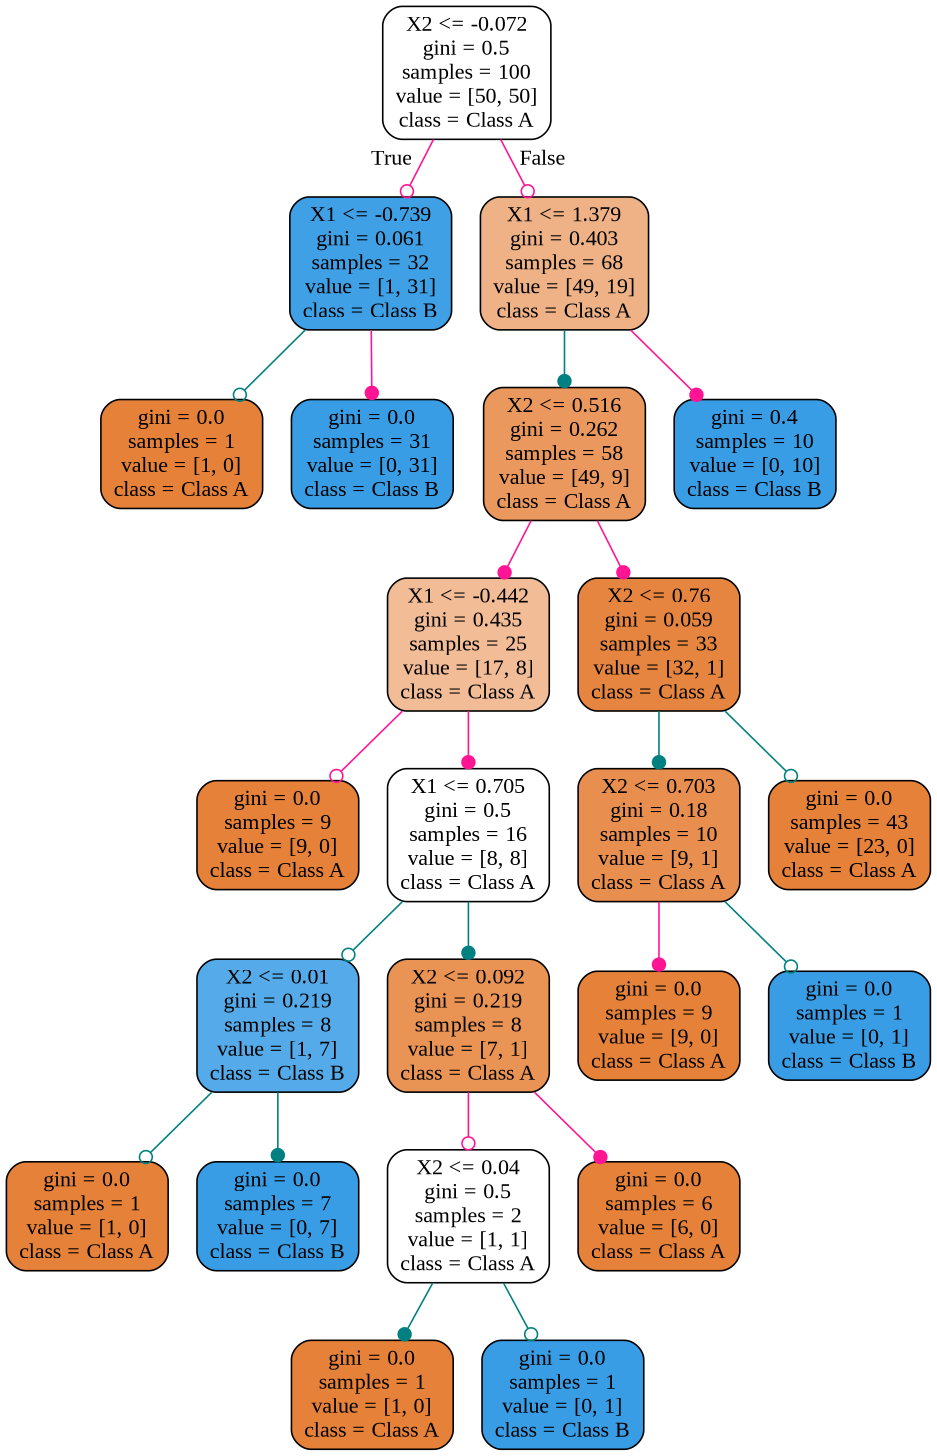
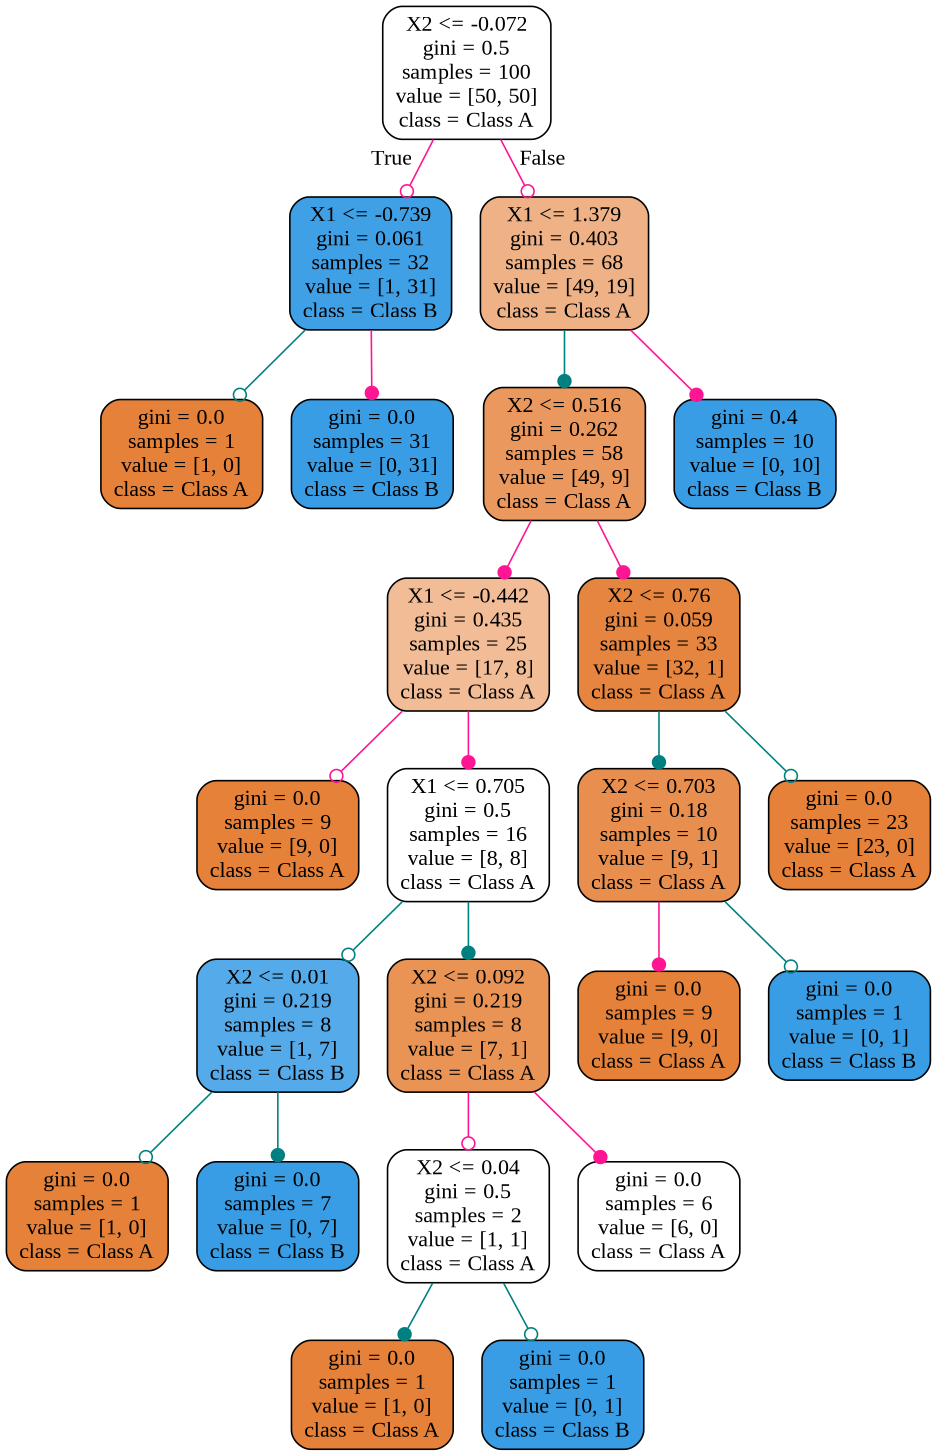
  digraph {
    fontname="Liberation Serif"
    node [color=black fillcolor="#e58139" fontname="Liberation Serif" shape=box style="filled, rounded"]
    edge [arrowhead=dot color=deeppink fontname="Liberation Serif"]
    n1 [fillcolor="#ffffff" label="X2 <= -0.072\ngini = 0.5\nsamples = 100\nvalue = [50, 50]\nclass = Class A"]
    n2 [fillcolor="#3fa0e6" label="X1 <= -0.739\ngini = 0.061\nsamples = 32\nvalue = [1, 31]\nclass = Class B"]
    n3 [fillcolor="#efb286" label="X1 <= 1.379\ngini = 0.403\nsamples = 68\nvalue = [49, 19]\nclass = Class A"]
    n4 [label="gini = 0.0\nsamples = 1\nvalue = [1, 0]\nclass = Class A"]
    n5 [fillcolor="#399de5" label="gini = 0.0\nsamples = 31\nvalue = [0, 31]\nclass = Class B"]
    n6 [fillcolor="#ea985d" label="X2 <= 0.516\ngini = 0.262\nsamples = 58\nvalue = [49, 9]\nclass = Class A"]
    n7 [fillcolor="#399de5" label="gini = 0.4\nsamples = 10\nvalue = [0, 10]\nclass = Class B"]
    n8 [fillcolor="#f1bc96" label="X1 <= -0.442\ngini = 0.435\nsamples = 25\nvalue = [17, 8]\nclass = Class A"]
    n9 [fillcolor="#e6853f" label="X2 <= 0.76\ngini = 0.059\nsamples = 33\nvalue = [32, 1]\nclass = Class A"]
    n10 [label="gini = 0.0\nsamples = 9\nvalue = [9, 0]\nclass = Class A"]
    n11 [fillcolor="#ffffff" label="X1 <= 0.705\ngini = 0.5\nsamples = 16\nvalue = [8, 8]\nclass = Class A"]
    n12 [fillcolor="#e88f4f" label="X2 <= 0.703\ngini = 0.18\nsamples = 10\nvalue = [9, 1]\nclass = Class A"]
-   n13 [label="gini = 0.0\nsamples = 43\nvalue = [23, 0]\nclass = Class A"]
+   n13 [label="gini = 0.0\nsamples = 23\nvalue = [23, 0]\nclass = Class A"]
    n14 [fillcolor="#55abe9" label="X2 <= 0.01\ngini = 0.219\nsamples = 8\nvalue = [1, 7]\nclass = Class B"]
    n15 [fillcolor="#e99355" label="X2 <= 0.092\ngini = 0.219\nsamples = 8\nvalue = [7, 1]\nclass = Class A"]
    n16 [label="gini = 0.0\nsamples = 1\nvalue = [1, 0]\nclass = Class A"]
    n17 [fillcolor="#399de5" label="gini = 0.0\nsamples = 7\nvalue = [0, 7]\nclass = Class B"]
    n18 [fillcolor="#ffffff" label="X2 <= 0.04\ngini = 0.5\nsamples = 2\nvalue = [1, 1]\nclass = Class A"]
-   n19 [label="gini = 0.0\nsamples = 6\nvalue = [6, 0]\nclass = Class A"]
+   n19 [fillcolor="#ffffff" label="gini = 0.0\nsamples = 6\nvalue = [6, 0]\nclass = Class A"]
    n20 [label="gini = 0.0\nsamples = 1\nvalue = [1, 0]\nclass = Class A"]
    n21 [fillcolor="#399de5" label="gini = 0.0\nsamples = 1\nvalue = [0, 1]\nclass = Class B"]
    n22 [label="gini = 0.0\nsamples = 9\nvalue = [9, 0]\nclass = Class A"]
    n23 [fillcolor="#399de5" label="gini = 0.0\nsamples = 1\nvalue = [0, 1]\nclass = Class B"]
    n1 -> n2 [arrowhead=odot headlabel=True labelangle=45 labeldistance=2.5]
    n1 -> n3 [arrowhead=odot headlabel=False labelangle=-45 labeldistance=2.5]
    n2 -> n4 [arrowhead=odot color=teal]
    n2 -> n5
    n3 -> n6 [color=teal]
    n3 -> n7
    n6 -> n8
    n6 -> n9
    n8 -> n10 [arrowhead=odot]
    n8 -> n11
    n9 -> n12 [color=teal]
    n9 -> n13 [arrowhead=odot color=teal]
    n11 -> n14 [arrowhead=odot color=teal]
    n11 -> n15 [color=teal]
    n12 -> n22
    n12 -> n23 [arrowhead=odot color=teal]
    n14 -> n16 [arrowhead=odot color=teal]
    n14 -> n17 [color=teal]
    n15 -> n18 [arrowhead=odot]
    n15 -> n19
    n18 -> n20 [color=teal]
    n18 -> n21 [arrowhead=odot color=teal]
  }
